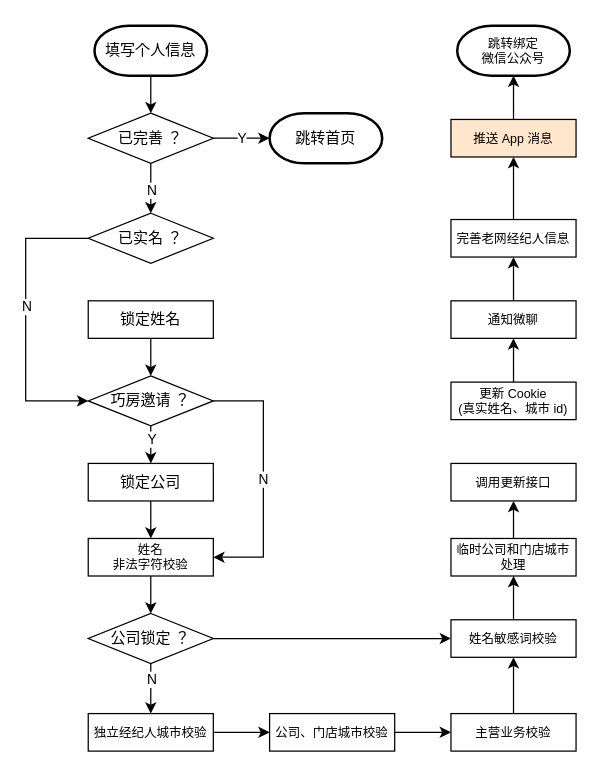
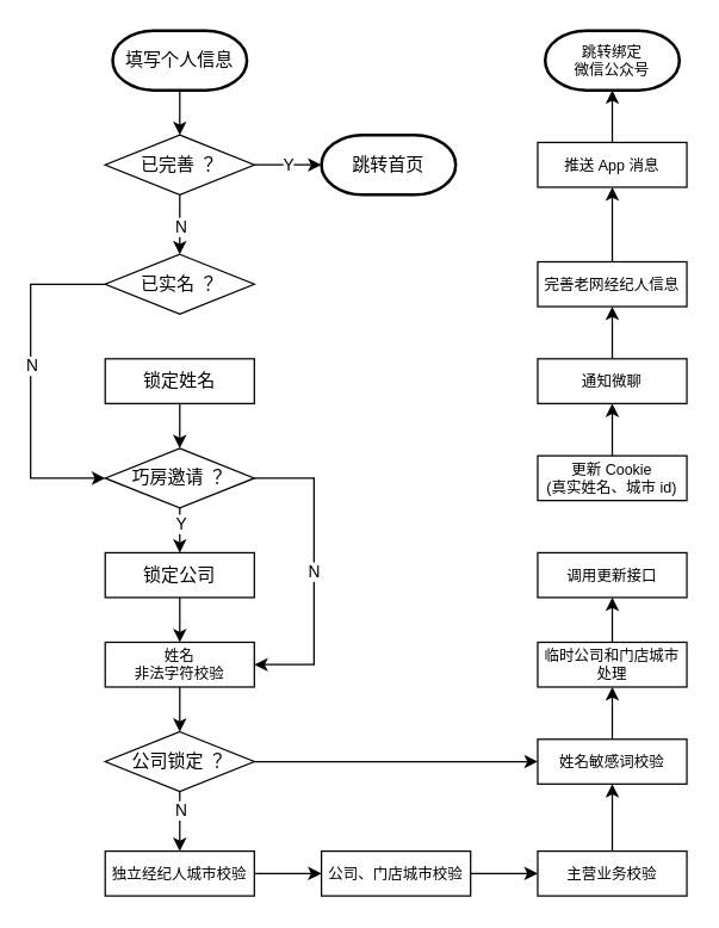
  <mxCell id="0" />
  <mxCell id="1" parent="0" />
  <mxCell id="2" style="edgeStyle=orthogonalEdgeStyle;rounded=0;orthogonalLoop=1;jettySize=auto;html=1;" edge="1" parent="1" source="3" target="8"><mxGeometry relative="1" as="geometry" /></mxCell>
  <mxCell id="3" value="填写个人信息" style="strokeWidth=2;html=1;shape=mxgraph.flowchart.terminator;whiteSpace=wrap;" vertex="1" parent="1"><mxGeometry x="75" y="20" width="90" height="40" as="geometry" /></mxCell>
  <mxCell id="4" style="edgeStyle=orthogonalEdgeStyle;rounded=0;orthogonalLoop=1;jettySize=auto;html=1;entryX=0;entryY=0.5;entryDx=0;entryDy=0;entryPerimeter=0;" edge="1" parent="1" source="8" target="9"><mxGeometry relative="1" as="geometry" /></mxCell>
  <mxCell id="5" value="Y" style="edgeLabel;html=1;align=center;verticalAlign=middle;resizable=0;points=[];" vertex="1" connectable="0" parent="4"><mxGeometry x="-0.015" y="1" relative="1" as="geometry"><mxPoint as="offset" /></mxGeometry></mxCell>
  <mxCell id="6" style="edgeStyle=orthogonalEdgeStyle;rounded=0;orthogonalLoop=1;jettySize=auto;html=1;entryX=0.5;entryY=0;entryDx=0;entryDy=0;" edge="1" parent="1" source="8" target="12"><mxGeometry relative="1" as="geometry" /></mxCell>
  <mxCell id="7" value="N" style="edgeLabel;html=1;align=center;verticalAlign=middle;resizable=0;points=[];" vertex="1" connectable="0" parent="6"><mxGeometry x="-0.521" relative="1" as="geometry"><mxPoint y="11" as="offset" /></mxGeometry></mxCell>
  <mxCell id="8" value="已完善 ？" style="rhombus;whiteSpace=wrap;html=1;" vertex="1" parent="1"><mxGeometry x="70" y="90" width="100" height="40" as="geometry" /></mxCell>
  <mxCell id="9" value="跳转首页" style="strokeWidth=2;html=1;shape=mxgraph.flowchart.terminator;whiteSpace=wrap;" vertex="1" parent="1"><mxGeometry x="215" y="90" width="90" height="40" as="geometry" /></mxCell>
  <mxCell id="10" style="edgeStyle=orthogonalEdgeStyle;rounded=0;orthogonalLoop=1;jettySize=auto;html=1;entryX=0;entryY=0.5;entryDx=0;entryDy=0;" edge="1" parent="1" source="12" target="18"><mxGeometry relative="1" as="geometry"><Array as="points"><mxPoint x="20" y="190" /><mxPoint x="20" y="320" /></Array></mxGeometry></mxCell>
  <mxCell id="11" value="N" style="edgeLabel;html=1;align=center;verticalAlign=middle;resizable=0;points=[];" vertex="1" connectable="0" parent="10"><mxGeometry x="-0.095" relative="1" as="geometry"><mxPoint as="offset" /></mxGeometry></mxCell>
  <mxCell id="12" value="已实名 ？" style="rhombus;whiteSpace=wrap;html=1;" vertex="1" parent="1"><mxGeometry x="70" y="170" width="100" height="40" as="geometry" /></mxCell>
  <mxCell id="13" style="edgeStyle=orthogonalEdgeStyle;rounded=0;orthogonalLoop=1;jettySize=auto;html=1;entryX=0.5;entryY=0;entryDx=0;entryDy=0;" edge="1" parent="1" source="14" target="18"><mxGeometry relative="1" as="geometry" /></mxCell>
  <mxCell id="14" value="锁定姓名" style="rounded=0;whiteSpace=wrap;html=1;" vertex="1" parent="1"><mxGeometry x="70" y="240" width="100" height="30" as="geometry" /></mxCell>
  <mxCell id="15" style="edgeStyle=orthogonalEdgeStyle;rounded=0;orthogonalLoop=1;jettySize=auto;html=1;entryX=0.5;entryY=0;entryDx=0;entryDy=0;" edge="1" parent="1" source="18" target="20"><mxGeometry relative="1" as="geometry" /></mxCell>
  <mxCell id="16" value="Y" style="edgeLabel;html=1;align=center;verticalAlign=middle;resizable=0;points=[];" vertex="1" connectable="0" parent="15"><mxGeometry x="-0.307" y="-1" relative="1" as="geometry"><mxPoint x="1" y="-7" as="offset" /></mxGeometry></mxCell>
  <mxCell id="17" value="N" style="edgeStyle=orthogonalEdgeStyle;rounded=0;orthogonalLoop=1;jettySize=auto;html=1;entryX=1;entryY=0.5;entryDx=0;entryDy=0;exitX=1;exitY=0.5;exitDx=0;exitDy=0;" edge="1" parent="1" source="18" target="22"><mxGeometry relative="1" as="geometry"><Array as="points"><mxPoint x="210" y="320" /><mxPoint x="210" y="445" /></Array></mxGeometry></mxCell>
  <mxCell id="18" value="巧房邀请 ？" style="rhombus;whiteSpace=wrap;html=1;" vertex="1" parent="1"><mxGeometry x="70" y="300" width="100" height="40" as="geometry" /></mxCell>
  <mxCell id="19" style="edgeStyle=orthogonalEdgeStyle;rounded=0;orthogonalLoop=1;jettySize=auto;html=1;entryX=0.5;entryY=0;entryDx=0;entryDy=0;" edge="1" parent="1" source="20" target="22"><mxGeometry relative="1" as="geometry" /></mxCell>
  <mxCell id="20" value="锁定公司" style="rounded=0;whiteSpace=wrap;html=1;" vertex="1" parent="1"><mxGeometry x="70" y="370" width="100" height="30" as="geometry" /></mxCell>
  <mxCell id="21" style="edgeStyle=orthogonalEdgeStyle;rounded=0;orthogonalLoop=1;jettySize=auto;html=1;entryX=0.5;entryY=0;entryDx=0;entryDy=0;" edge="1" parent="1" source="22" target="28"><mxGeometry relative="1" as="geometry" /></mxCell>
  <mxCell id="22" value="姓名&lt;br style=&quot;font-size: 10px;&quot;&gt;非法字符校验" style="rounded=0;whiteSpace=wrap;html=1;fontSize=10;" vertex="1" parent="1"><mxGeometry x="70" y="430" width="100" height="30" as="geometry" /></mxCell>
  <mxCell id="23" style="edgeStyle=orthogonalEdgeStyle;rounded=0;orthogonalLoop=1;jettySize=auto;html=1;entryX=0;entryY=0.5;entryDx=0;entryDy=0;" edge="1" parent="1" source="24" target="30"><mxGeometry relative="1" as="geometry" /></mxCell>
  <mxCell id="24" value="独立经纪人城市校验" style="rounded=0;whiteSpace=wrap;html=1;fontSize=10;" vertex="1" parent="1"><mxGeometry x="70" y="570" width="100" height="30" as="geometry" /></mxCell>
  <mxCell id="25" style="edgeStyle=orthogonalEdgeStyle;rounded=0;orthogonalLoop=1;jettySize=auto;html=1;" edge="1" parent="1" source="28" target="24"><mxGeometry relative="1" as="geometry" /></mxCell>
  <mxCell id="26" value="N" style="edgeLabel;html=1;align=center;verticalAlign=middle;resizable=0;points=[];" vertex="1" connectable="0" parent="25"><mxGeometry x="-0.379" relative="1" as="geometry"><mxPoint as="offset" /></mxGeometry></mxCell>
  <mxCell id="27" style="edgeStyle=orthogonalEdgeStyle;rounded=0;orthogonalLoop=1;jettySize=auto;html=1;entryX=0;entryY=0.5;entryDx=0;entryDy=0;" edge="1" parent="1" source="28" target="34"><mxGeometry relative="1" as="geometry" /></mxCell>
  <mxCell id="28" value="公司锁定 ？" style="rhombus;whiteSpace=wrap;html=1;" vertex="1" parent="1"><mxGeometry x="70" y="490" width="100" height="40" as="geometry" /></mxCell>
  <mxCell id="29" style="edgeStyle=orthogonalEdgeStyle;rounded=0;orthogonalLoop=1;jettySize=auto;html=1;entryX=0;entryY=0.5;entryDx=0;entryDy=0;" edge="1" parent="1" source="30" target="32"><mxGeometry relative="1" as="geometry" /></mxCell>
  <mxCell id="30" value="公司、门店城市校验" style="rounded=0;whiteSpace=wrap;html=1;fontSize=10;" vertex="1" parent="1"><mxGeometry x="215" y="570" width="100" height="30" as="geometry" /></mxCell>
  <mxCell id="31" style="edgeStyle=orthogonalEdgeStyle;rounded=0;orthogonalLoop=1;jettySize=auto;html=1;entryX=0.5;entryY=1;entryDx=0;entryDy=0;" edge="1" parent="1" source="32" target="34"><mxGeometry relative="1" as="geometry" /></mxCell>
  <mxCell id="32" value="主营业务校验" style="rounded=0;whiteSpace=wrap;html=1;fontSize=10;" vertex="1" parent="1"><mxGeometry x="360" y="570" width="100" height="30" as="geometry" /></mxCell>
  <mxCell id="33" style="edgeStyle=orthogonalEdgeStyle;rounded=0;orthogonalLoop=1;jettySize=auto;html=1;exitX=0.5;exitY=0;exitDx=0;exitDy=0;entryX=0.5;entryY=1;entryDx=0;entryDy=0;" edge="1" parent="1" source="34" target="36"><mxGeometry relative="1" as="geometry" /></mxCell>
  <mxCell id="34" value="姓名敏感词校验" style="rounded=0;whiteSpace=wrap;html=1;fontSize=10;" vertex="1" parent="1"><mxGeometry x="360" y="495" width="100" height="30" as="geometry" /></mxCell>
  <mxCell id="35" style="edgeStyle=orthogonalEdgeStyle;rounded=0;orthogonalLoop=1;jettySize=auto;html=1;entryX=0.5;entryY=1;entryDx=0;entryDy=0;" edge="1" parent="1" source="36" target="37"><mxGeometry relative="1" as="geometry" /></mxCell>
  <mxCell id="36" value="临时公司和门店城市处理" style="rounded=0;whiteSpace=wrap;html=1;fontSize=10;" vertex="1" parent="1"><mxGeometry x="360" y="430" width="100" height="30" as="geometry" /></mxCell>
  <mxCell id="37" value="调用更新接口" style="rounded=0;whiteSpace=wrap;html=1;fontSize=10;" vertex="1" parent="1"><mxGeometry x="360" y="370" width="100" height="30" as="geometry" /></mxCell>
  <mxCell id="38" style="edgeStyle=orthogonalEdgeStyle;rounded=0;orthogonalLoop=1;jettySize=auto;html=1;entryX=0.5;entryY=1;entryDx=0;entryDy=0;" edge="1" parent="1" source="39" target="41"><mxGeometry relative="1" as="geometry" /></mxCell>
  <mxCell id="39" value="更新 Cookie&lt;br&gt;(真实姓名、城市 id)" style="rounded=0;whiteSpace=wrap;html=1;fontSize=10;" vertex="1" parent="1"><mxGeometry x="360" y="305" width="100" height="30" as="geometry" /></mxCell>
  <mxCell id="40" style="edgeStyle=orthogonalEdgeStyle;rounded=0;orthogonalLoop=1;jettySize=auto;html=1;entryX=0.5;entryY=1;entryDx=0;entryDy=0;" edge="1" parent="1" source="41" target="43"><mxGeometry relative="1" as="geometry" /></mxCell>
  <mxCell id="41" value="通知微聊" style="rounded=0;whiteSpace=wrap;html=1;fontSize=10;" vertex="1" parent="1"><mxGeometry x="360" y="240" width="100" height="30" as="geometry" /></mxCell>
  <mxCell id="42" style="edgeStyle=orthogonalEdgeStyle;rounded=0;orthogonalLoop=1;jettySize=auto;html=1;entryX=0.5;entryY=1;entryDx=0;entryDy=0;" edge="1" parent="1" source="43" target="45"><mxGeometry relative="1" as="geometry" /></mxCell>
  <mxCell id="43" value="完善老网经纪人信息" style="rounded=0;whiteSpace=wrap;html=1;fontSize=10;" vertex="1" parent="1"><mxGeometry x="360" y="175" width="100" height="30" as="geometry" /></mxCell>
  <mxCell id="44" style="edgeStyle=orthogonalEdgeStyle;rounded=0;orthogonalLoop=1;jettySize=auto;html=1;" edge="1" parent="1" source="45" target="46"><mxGeometry relative="1" as="geometry" /></mxCell>
- <mxCell id="45" value="推送 App 消息" style="rounded=0;whiteSpace=wrap;html=1;fontSize=10;fillColor=#ffe6cc;" vertex="1" parent="1"><mxGeometry x="360" y="95" width="100" height="30" as="geometry" /></mxCell>
+ <mxCell id="45" value="推送 App 消息" style="rounded=0;whiteSpace=wrap;html=1;fontSize=10;" vertex="1" parent="1"><mxGeometry x="360" y="95" width="100" height="30" as="geometry" /></mxCell>
  <mxCell id="46" value="跳转绑定&lt;br style=&quot;font-size: 10px;&quot;&gt;微信公众号" style="strokeWidth=2;html=1;shape=mxgraph.flowchart.terminator;whiteSpace=wrap;fontSize=10;" vertex="1" parent="1"><mxGeometry x="365" y="20" width="90" height="40" as="geometry" /></mxCell>
